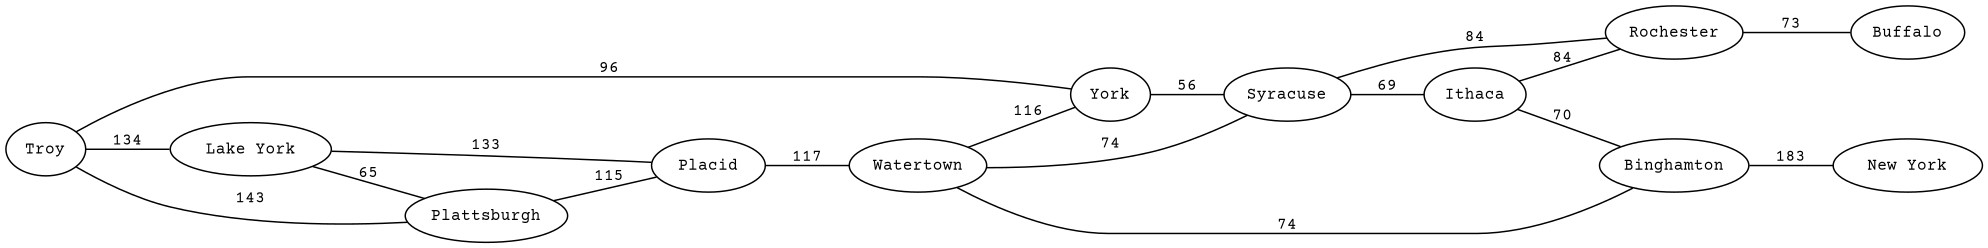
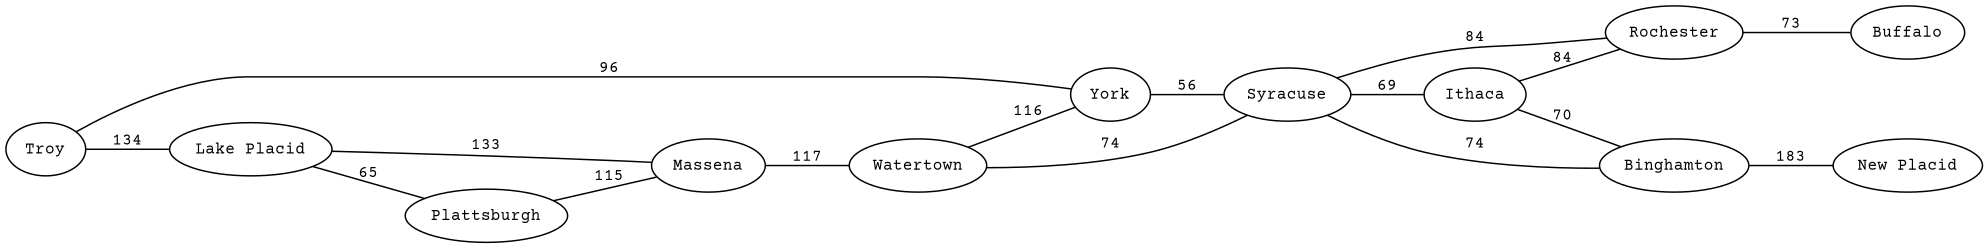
  graph {
    fontname="Courier Prime"
    rankdir=LR
    node [fontname="Courier Prime" fontsize=11]
    edge [fontname="Courier Prime" fontsize=11]
    n1 [label=Troy]
-   n2 [label="Lake York"]
+   n2 [label="Lake Placid"]
    n3 [label=Plattsburgh]
    n4 [label=York]
-   n5 [label=Placid]
+   n5 [label=Massena]
    n6 [label=Syracuse]
    n7 [label=Watertown]
    n8 [label=Rochester]
    n9 [label=Ithaca]
    n10 [label=Binghamton]
    n11 [label=Buffalo]
-   n12 [label="New York"]
+   n12 [label="New Placid"]
    n1 -- n2 [label=134]
-   n1 -- n3 [label=143]
    n1 -- n4 [label=96]
    n2 -- n3 [label=65]
    n2 -- n5 [label=133]
    n3 -- n5 [label=115]
    n4 -- n6 [label=56]
    n5 -- n7 [label=117]
    n6 -- n8 [label=84]
    n6 -- n9 [label=69]
-   n7 -- n10 [label=74]
+   n6 -- n10 [label=74]
    n7 -- n4 [label=116]
    n7 -- n6 [label=74]
    n8 -- n11 [label=73]
    n9 -- n8 [label=84]
    n9 -- n10 [label=70]
    n10 -- n12 [label=183]
  }
